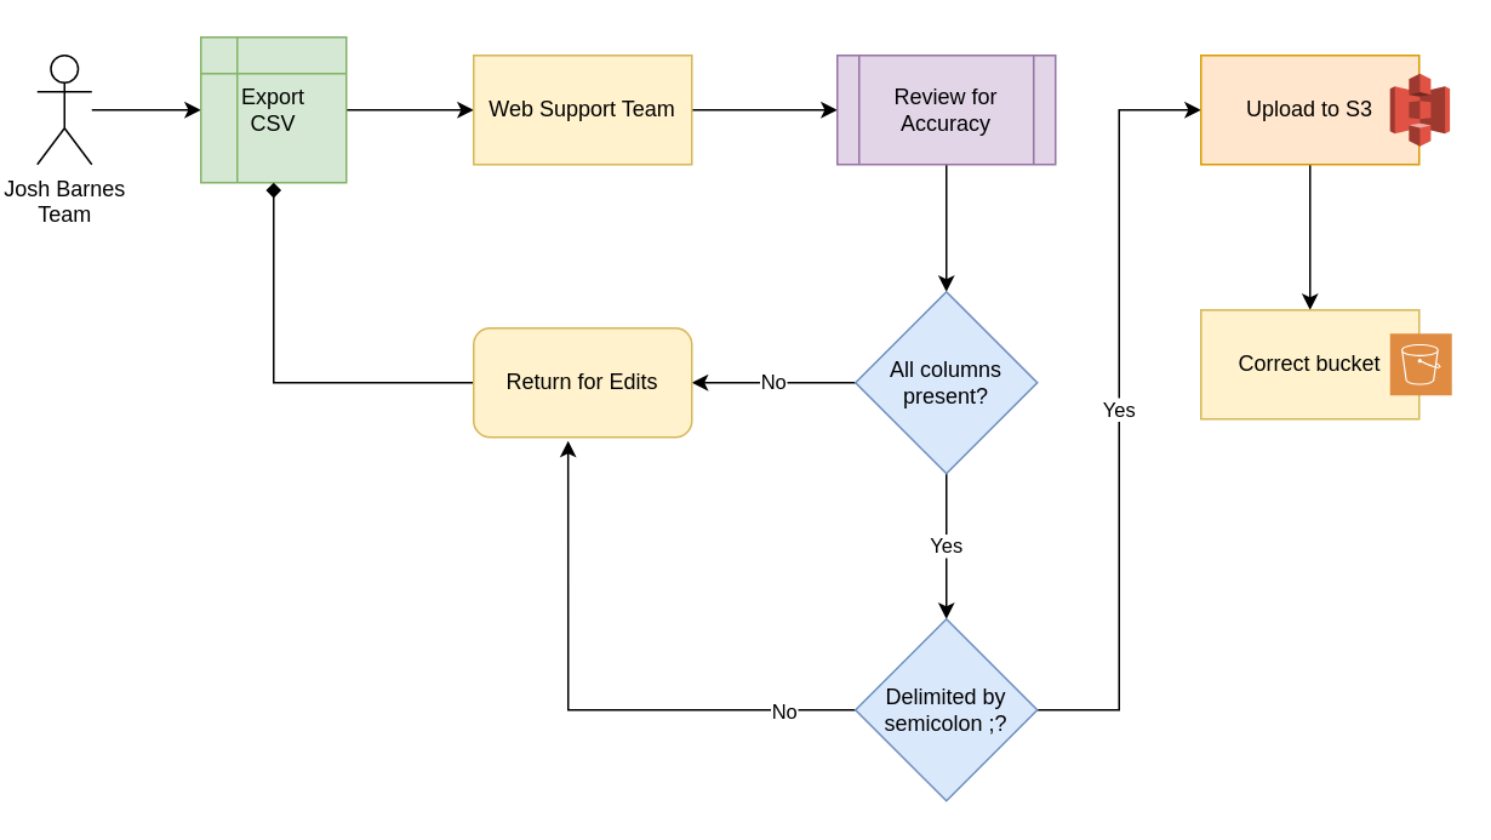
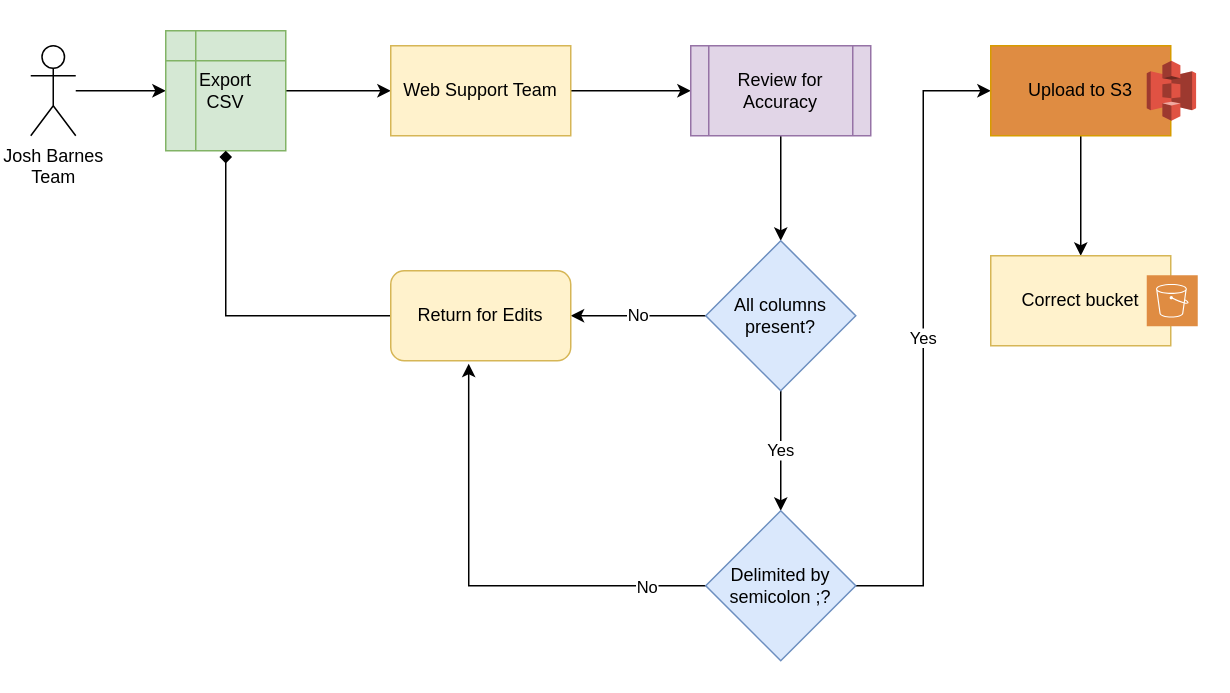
  <mxCell id="0" />
  <mxCell id="1" parent="0" />
  <mxCell id="2" style="edgeStyle=orthogonalEdgeStyle;rounded=0;orthogonalLoop=1;jettySize=auto;html=1;entryX=0;entryY=0.5;entryDx=0;entryDy=0;" edge="1" parent="1" source="3" target="5"><mxGeometry relative="1" as="geometry" /></mxCell>
  <mxCell id="3" value="&lt;div&gt;Josh Barnes &lt;br&gt;&lt;/div&gt;&lt;div&gt;Team&lt;/div&gt;" style="shape=umlActor;verticalLabelPosition=bottom;labelBackgroundColor=none;verticalAlign=top;html=1;outlineConnect=0;fillColor=none;" vertex="1" parent="1"><mxGeometry x="20" y="30" width="30" height="60" as="geometry" /></mxCell>
  <mxCell id="4" style="edgeStyle=orthogonalEdgeStyle;rounded=0;orthogonalLoop=1;jettySize=auto;html=1;exitX=1;exitY=0.5;exitDx=0;exitDy=0;entryX=0;entryY=0.5;entryDx=0;entryDy=0;" edge="1" parent="1" source="5" target="7"><mxGeometry relative="1" as="geometry" /></mxCell>
  <mxCell id="5" value="&lt;div&gt;Export&lt;/div&gt;&lt;div&gt;CSV&lt;br&gt;&lt;/div&gt;" style="shape=internalStorage;whiteSpace=wrap;html=1;backgroundOutline=1;fillColor=#d5e8d4;strokeColor=#82b366;" vertex="1" parent="1"><mxGeometry x="110" y="20" width="80" height="80" as="geometry" /></mxCell>
  <mxCell id="6" value="" style="edgeStyle=orthogonalEdgeStyle;rounded=0;orthogonalLoop=1;jettySize=auto;html=1;" edge="1" parent="1" source="7"><mxGeometry relative="1" as="geometry"><mxPoint x="460" y="60" as="targetPoint" /></mxGeometry></mxCell>
  <mxCell id="7" value="Web Support Team" style="rounded=0;whiteSpace=wrap;html=1;fillColor=#fff2cc;strokeColor=#d6b656;" vertex="1" parent="1"><mxGeometry x="260" y="30" width="120" height="60" as="geometry" /></mxCell>
  <mxCell id="8" style="edgeStyle=orthogonalEdgeStyle;rounded=0;orthogonalLoop=1;jettySize=auto;html=1;exitX=0.5;exitY=1;exitDx=0;exitDy=0;" edge="1" parent="1" source="9" target="12"><mxGeometry relative="1" as="geometry" /></mxCell>
  <mxCell id="9" value="Review for Accuracy" style="shape=process;whiteSpace=wrap;html=1;backgroundOutline=1;fillColor=#e1d5e7;strokeColor=#9673a6;" vertex="1" parent="1"><mxGeometry x="460" y="30" width="120" height="60" as="geometry" /></mxCell>
  <mxCell id="10" value="Yes" style="edgeStyle=orthogonalEdgeStyle;rounded=0;orthogonalLoop=1;jettySize=auto;html=1;" edge="1" parent="1" source="12" target="16"><mxGeometry relative="1" as="geometry" /></mxCell>
  <mxCell id="11" value="No" style="edgeStyle=orthogonalEdgeStyle;rounded=0;orthogonalLoop=1;jettySize=auto;html=1;exitX=0;exitY=0.5;exitDx=0;exitDy=0;entryX=1;entryY=0.5;entryDx=0;entryDy=0;" edge="1" parent="1" source="12" target="18"><mxGeometry relative="1" as="geometry"><Array as="points"><mxPoint x="460" y="210" /><mxPoint x="460" y="210" /></Array></mxGeometry></mxCell>
  <mxCell id="12" value="&lt;div&gt;All columns&lt;/div&gt;&lt;div&gt;present?&lt;br&gt;&lt;/div&gt;" style="rhombus;whiteSpace=wrap;html=1;fillColor=#dae8fc;strokeColor=#6c8ebf;" vertex="1" parent="1"><mxGeometry x="470" y="160" width="100" height="100" as="geometry" /></mxCell>
  <mxCell id="13" style="edgeStyle=orthogonalEdgeStyle;rounded=0;orthogonalLoop=1;jettySize=auto;html=1;exitX=0;exitY=0.5;exitDx=0;exitDy=0;entryX=0.433;entryY=1.033;entryDx=0;entryDy=0;entryPerimeter=0;" edge="1" parent="1" source="16" target="18"><mxGeometry relative="1" as="geometry" /></mxCell>
  <mxCell id="14" value="No" style="edgeLabel;html=1;align=center;verticalAlign=middle;resizable=0;points=[];" vertex="1" connectable="0" parent="13"><mxGeometry x="-0.699" y="-1" relative="1" as="geometry"><mxPoint x="6" y="1" as="offset" /></mxGeometry></mxCell>
  <mxCell id="15" value="Yes" style="edgeStyle=orthogonalEdgeStyle;rounded=0;orthogonalLoop=1;jettySize=auto;html=1;entryX=0;entryY=0.5;entryDx=0;entryDy=0;" edge="1" parent="1" source="16" target="20"><mxGeometry relative="1" as="geometry" /></mxCell>
  <mxCell id="16" value="Delimited by semicolon ;?" style="rhombus;whiteSpace=wrap;html=1;fillColor=#dae8fc;strokeColor=#6c8ebf;" vertex="1" parent="1"><mxGeometry x="470" y="340" width="100" height="100" as="geometry" /></mxCell>
  <mxCell id="17" style="edgeStyle=orthogonalEdgeStyle;rounded=0;orthogonalLoop=1;jettySize=auto;html=1;exitX=0;exitY=0.5;exitDx=0;exitDy=0;entryX=0.5;entryY=1;entryDx=0;entryDy=0;endArrow=diamond;" edge="1" parent="1" source="18" target="5"><mxGeometry relative="1" as="geometry" /></mxCell>
  <mxCell id="18" value="Return for Edits" style="whiteSpace=wrap;html=1;fillColor=#fff2cc;strokeColor=#d6b656;rounded=1;" vertex="1" parent="1"><mxGeometry x="260" y="180" width="120" height="60" as="geometry" /></mxCell>
  <mxCell id="19" value="" style="edgeStyle=orthogonalEdgeStyle;rounded=0;orthogonalLoop=1;jettySize=auto;html=1;" edge="1" parent="1" source="20" target="21"><mxGeometry relative="1" as="geometry" /></mxCell>
- <mxCell id="20" value="Upload to S3" style="rounded=0;whiteSpace=wrap;html=1;fillColor=#ffe6cc;strokeColor=#d79b00;" vertex="1" parent="1"><mxGeometry x="660" y="30" width="120" height="60" as="geometry" /></mxCell>
+ <mxCell id="20" value="Upload to S3" style="rounded=0;whiteSpace=wrap;html=1;fillColor=#df8c42;strokeColor=#d79b00;" vertex="1" parent="1"><mxGeometry x="660" y="30" width="120" height="60" as="geometry" /></mxCell>
  <mxCell id="21" value="Correct bucket" style="rounded=0;whiteSpace=wrap;html=1;fillColor=#fff2cc;strokeColor=#d6b656;" vertex="1" parent="1"><mxGeometry x="660" y="170" width="120" height="60" as="geometry" /></mxCell>
  <mxCell id="22" value="" style="outlineConnect=0;dashed=0;verticalLabelPosition=bottom;verticalAlign=top;align=center;html=1;shape=mxgraph.aws3.s3;fillColor=#E05243;gradientColor=none;" vertex="1" parent="1"><mxGeometry x="764" y="40" width="32.9" height="40" as="geometry" /></mxCell>
  <mxCell id="23" value="" style="pointerEvents=1;shadow=0;dashed=0;html=1;strokeColor=none;fillColor=#DF8C42;labelPosition=center;verticalLabelPosition=bottom;verticalAlign=top;align=center;outlineConnect=0;shape=mxgraph.veeam2.aws_s3;" vertex="1" parent="1"><mxGeometry x="764" y="183" width="34" height="34" as="geometry" /></mxCell>
